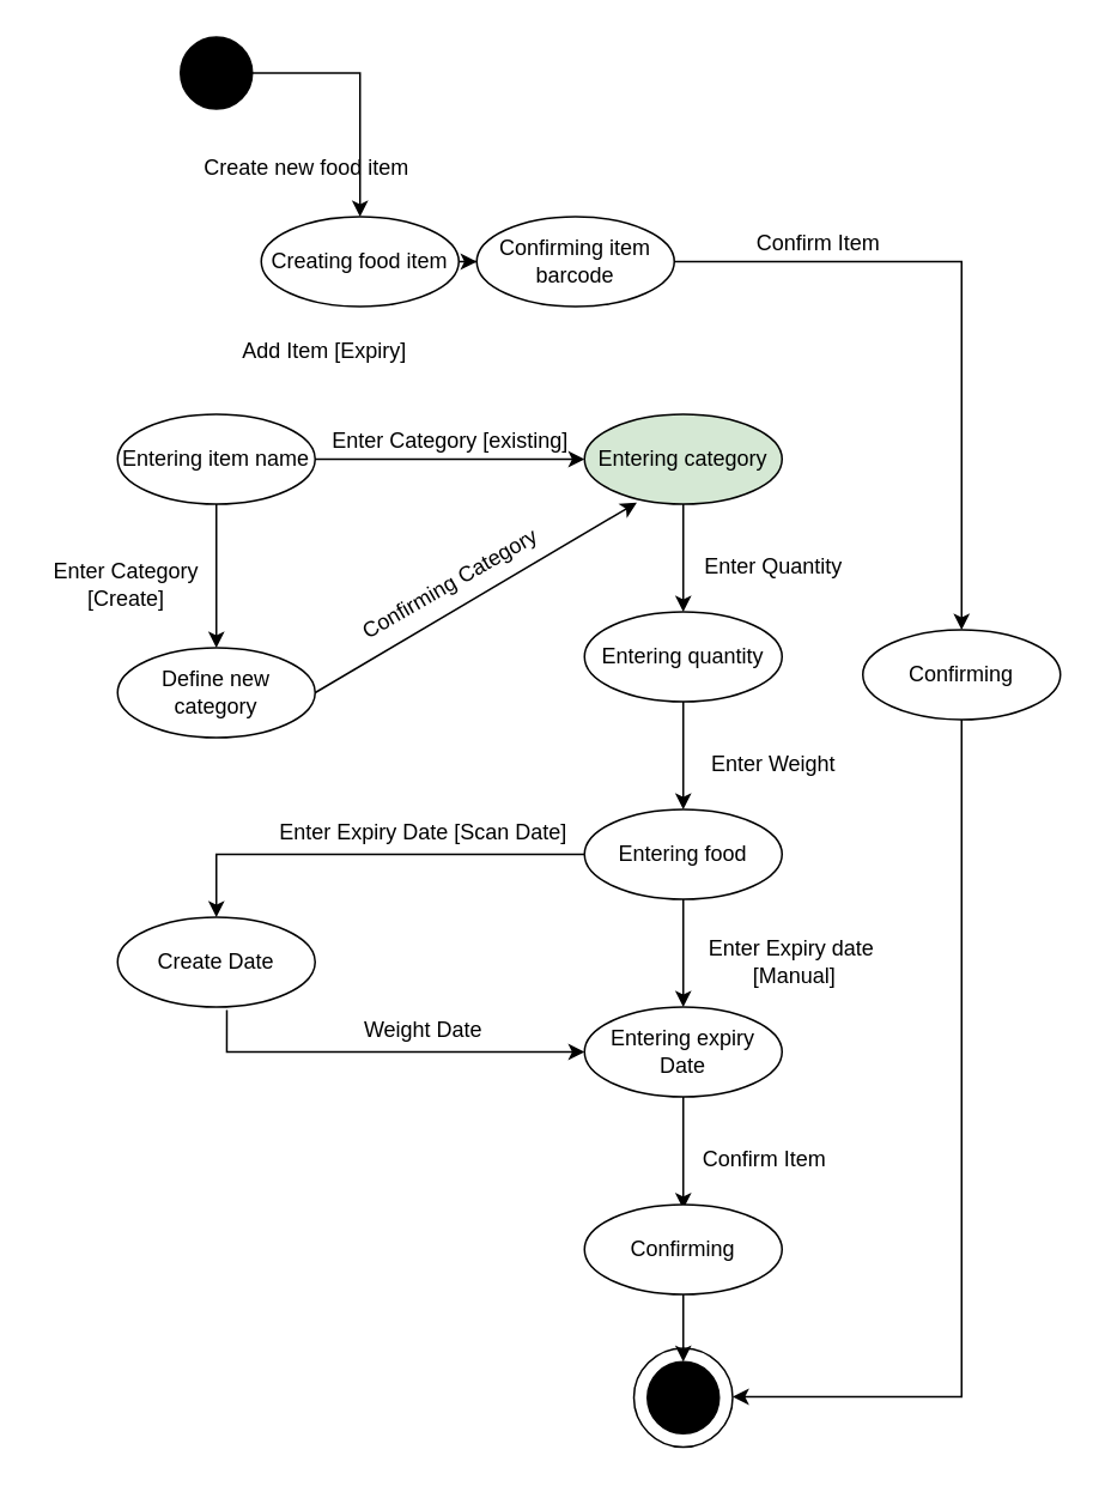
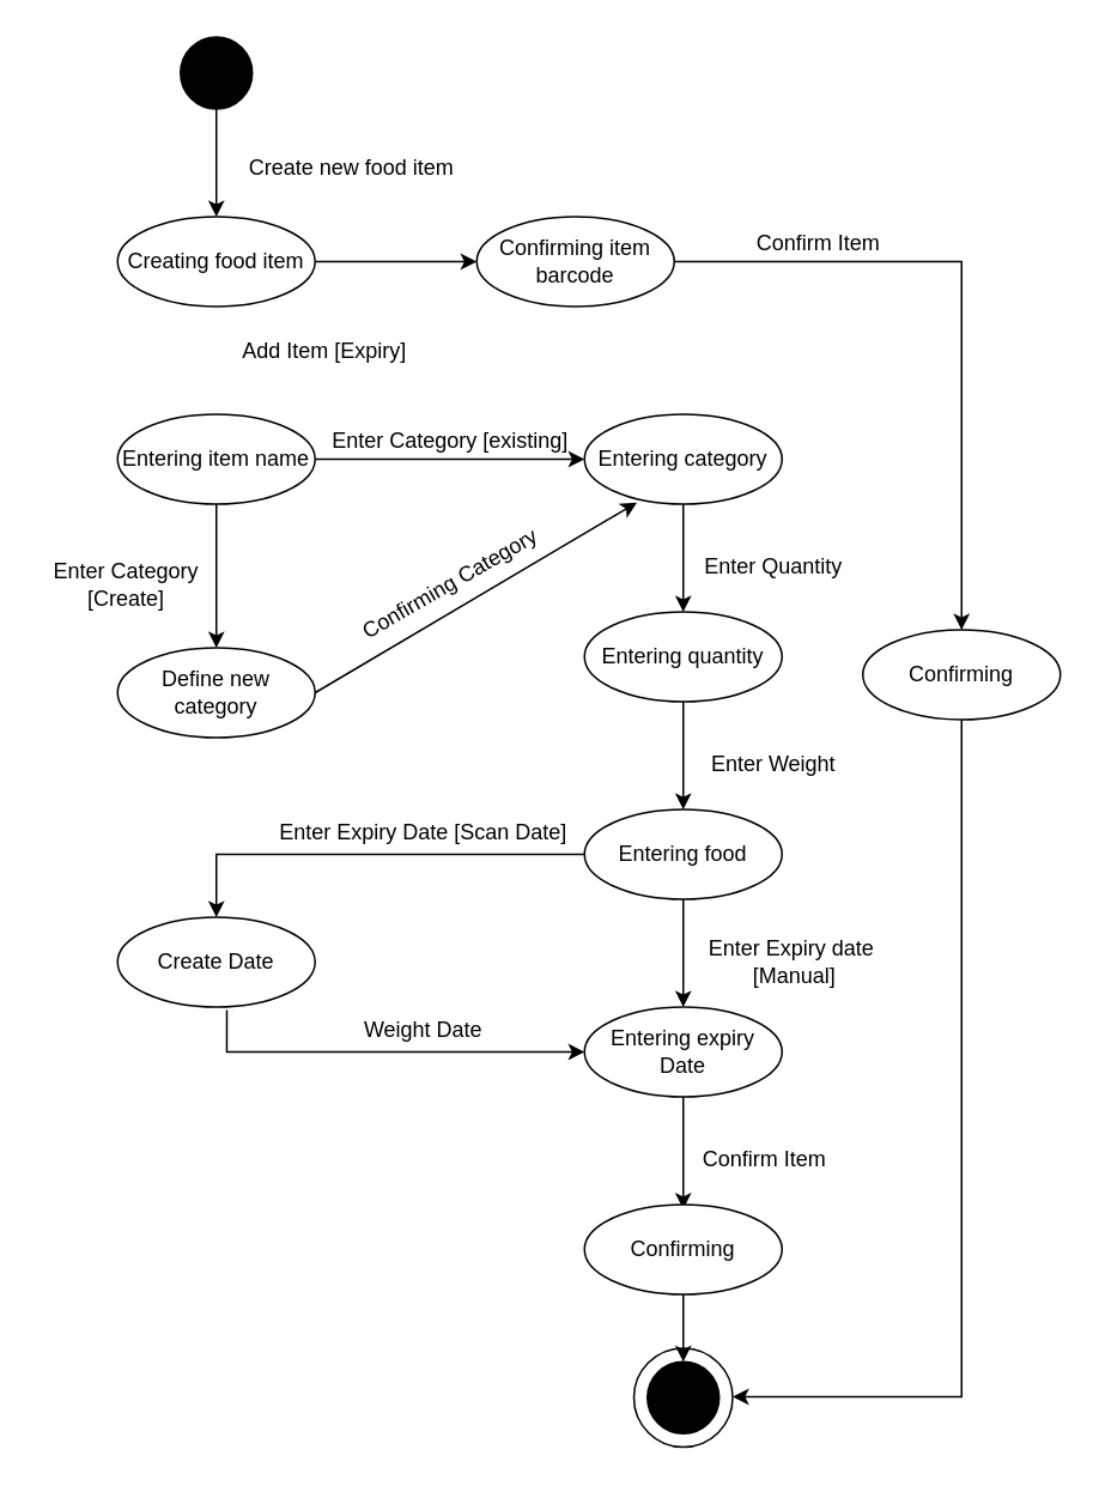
  <mxCell id="0" />
  <mxCell id="1" parent="0" />
  <mxCell id="2" style="edgeStyle=orthogonalEdgeStyle;rounded=0;orthogonalLoop=1;jettySize=auto;html=1;" edge="1" parent="1" source="3" target="5"><mxGeometry relative="1" as="geometry" /></mxCell>
  <mxCell id="3" value="" style="ellipse;whiteSpace=wrap;html=1;aspect=fixed;fillColor=#000000;" vertex="1" parent="1"><mxGeometry x="100" y="20" width="40" height="40" as="geometry" /></mxCell>
  <mxCell id="4" style="edgeStyle=orthogonalEdgeStyle;rounded=0;orthogonalLoop=1;jettySize=auto;html=1;entryX=0;entryY=0.5;entryDx=0;entryDy=0;" edge="1" parent="1" source="5" target="10"><mxGeometry relative="1" as="geometry" /></mxCell>
- <mxCell id="5" value="&lt;div&gt;Creating food item&lt;/div&gt;" style="ellipse;whiteSpace=wrap;html=1;" vertex="1" parent="1"><mxGeometry x="145" y="120" width="110" height="50" as="geometry" /></mxCell>
+ <mxCell id="5" value="&lt;div&gt;Creating food item&lt;/div&gt;" style="ellipse;whiteSpace=wrap;html=1;" vertex="1" parent="1"><mxGeometry x="65" y="120" width="110" height="50" as="geometry" /></mxCell>
  <mxCell id="6" style="edgeStyle=orthogonalEdgeStyle;rounded=0;orthogonalLoop=1;jettySize=auto;html=1;entryX=0;entryY=0.5;entryDx=0;entryDy=0;" edge="1" parent="1" source="8" target="12"><mxGeometry relative="1" as="geometry" /></mxCell>
  <mxCell id="7" style="edgeStyle=orthogonalEdgeStyle;rounded=0;orthogonalLoop=1;jettySize=auto;html=1;entryX=0.5;entryY=0;entryDx=0;entryDy=0;" edge="1" parent="1" source="8" target="13"><mxGeometry relative="1" as="geometry" /></mxCell>
  <mxCell id="8" value="&lt;div&gt;Entering item name&lt;br&gt;&lt;/div&gt;" style="ellipse;whiteSpace=wrap;html=1;" vertex="1" parent="1"><mxGeometry x="65" y="230" width="110" height="50" as="geometry" /></mxCell>
  <mxCell id="9" value="" style="edgeStyle=orthogonalEdgeStyle;rounded=0;orthogonalLoop=1;jettySize=auto;html=1;" edge="1" parent="1" source="10" target="17"><mxGeometry relative="1" as="geometry" /></mxCell>
  <mxCell id="10" value="Confirming item barcode" style="ellipse;whiteSpace=wrap;html=1;" vertex="1" parent="1"><mxGeometry x="265" y="120" width="110" height="50" as="geometry" /></mxCell>
  <mxCell id="11" value="" style="edgeStyle=orthogonalEdgeStyle;rounded=0;orthogonalLoop=1;jettySize=auto;html=1;" edge="1" parent="1" source="12" target="15"><mxGeometry relative="1" as="geometry" /></mxCell>
- <mxCell id="12" value="Entering category" style="ellipse;whiteSpace=wrap;html=1;fillColor=#d5e8d4;" vertex="1" parent="1"><mxGeometry x="325" y="230" width="110" height="50" as="geometry" /></mxCell>
+ <mxCell id="12" value="Entering category" style="ellipse;whiteSpace=wrap;html=1;" vertex="1" parent="1"><mxGeometry x="325" y="230" width="110" height="50" as="geometry" /></mxCell>
  <mxCell id="13" value="Define new category" style="ellipse;whiteSpace=wrap;html=1;" vertex="1" parent="1"><mxGeometry x="65" y="360" width="110" height="50" as="geometry" /></mxCell>
  <mxCell id="14" value="" style="edgeStyle=orthogonalEdgeStyle;rounded=0;orthogonalLoop=1;jettySize=auto;html=1;" edge="1" parent="1" source="15" target="20"><mxGeometry relative="1" as="geometry" /></mxCell>
  <mxCell id="15" value="Entering quantity" style="ellipse;whiteSpace=wrap;html=1;" vertex="1" parent="1"><mxGeometry x="325" y="340" width="110" height="50" as="geometry" /></mxCell>
  <mxCell id="16" style="edgeStyle=orthogonalEdgeStyle;rounded=0;orthogonalLoop=1;jettySize=auto;html=1;" edge="1" parent="1" source="17" target="39"><mxGeometry relative="1" as="geometry"><Array as="points"><mxPoint x="535" y="777" /></Array></mxGeometry></mxCell>
  <mxCell id="17" value="Confirming" style="ellipse;whiteSpace=wrap;html=1;" vertex="1" parent="1"><mxGeometry x="480" y="350" width="110" height="50" as="geometry" /></mxCell>
  <mxCell id="18" value="" style="edgeStyle=orthogonalEdgeStyle;rounded=0;orthogonalLoop=1;jettySize=auto;html=1;" edge="1" parent="1" source="20" target="22"><mxGeometry relative="1" as="geometry" /></mxCell>
  <mxCell id="19" style="edgeStyle=orthogonalEdgeStyle;rounded=0;orthogonalLoop=1;jettySize=auto;html=1;entryX=0.5;entryY=0;entryDx=0;entryDy=0;" edge="1" parent="1" source="20" target="24"><mxGeometry relative="1" as="geometry" /></mxCell>
  <mxCell id="20" value="Entering food" style="ellipse;whiteSpace=wrap;html=1;" vertex="1" parent="1"><mxGeometry x="325" y="450" width="110" height="50" as="geometry" /></mxCell>
  <mxCell id="21" value="" style="edgeStyle=orthogonalEdgeStyle;rounded=0;orthogonalLoop=1;jettySize=auto;html=1;" edge="1" parent="1" source="22"><mxGeometry relative="1" as="geometry"><mxPoint x="380" y="672.5" as="targetPoint" /></mxGeometry></mxCell>
  <mxCell id="22" value="Entering expiry Date" style="ellipse;whiteSpace=wrap;html=1;" vertex="1" parent="1"><mxGeometry x="325" y="560" width="110" height="50" as="geometry" /></mxCell>
  <mxCell id="23" style="edgeStyle=orthogonalEdgeStyle;rounded=0;orthogonalLoop=1;jettySize=auto;html=1;entryX=0;entryY=0.5;entryDx=0;entryDy=0;exitX=0.553;exitY=1.033;exitDx=0;exitDy=0;exitPerimeter=0;" edge="1" parent="1" source="24" target="22"><mxGeometry relative="1" as="geometry"><Array as="points"><mxPoint x="126" y="585" /></Array></mxGeometry></mxCell>
  <mxCell id="24" value="Create Date" style="ellipse;whiteSpace=wrap;html=1;" vertex="1" parent="1"><mxGeometry x="65" y="510" width="110" height="50" as="geometry" /></mxCell>
  <mxCell id="25" value="" style="endArrow=classic;html=1;rounded=0;entryX=0.265;entryY=0.983;entryDx=0;entryDy=0;entryPerimeter=0;exitX=1;exitY=0.5;exitDx=0;exitDy=0;" edge="1" parent="1" source="13" target="12"><mxGeometry width="50" height="50" relative="1" as="geometry"><mxPoint x="175" y="366.65" as="sourcePoint" /><mxPoint x="298.32" y="250" as="targetPoint" /></mxGeometry></mxCell>
- <mxCell id="26" value="&lt;div&gt;Create new food item&lt;/div&gt;" style="text;html=1;align=center;verticalAlign=middle;resizable=0;points=[];autosize=1;strokeColor=none;fillColor=none;" vertex="1" parent="1"><mxGeometry x="100" y="78" width="140" height="30" as="geometry" /></mxCell>
+ <mxCell id="26" value="&lt;div&gt;Create new food item&lt;/div&gt;" style="text;html=1;align=center;verticalAlign=middle;resizable=0;points=[];autosize=1;strokeColor=none;fillColor=none;" vertex="1" parent="1"><mxGeometry x="125" y="78" width="140" height="30" as="geometry" /></mxCell>
  <mxCell id="27" value="Add Item [Expiry]" style="text;html=1;align=center;verticalAlign=middle;resizable=0;points=[];autosize=1;strokeColor=none;fillColor=none;" vertex="1" parent="1"><mxGeometry x="120" y="180" width="120" height="30" as="geometry" /></mxCell>
  <mxCell id="28" value="&lt;div&gt;Enter Category [existing]&lt;/div&gt;" style="text;html=1;align=center;verticalAlign=middle;resizable=0;points=[];autosize=1;strokeColor=none;fillColor=none;" vertex="1" parent="1"><mxGeometry x="175" y="230" width="150" height="30" as="geometry" /></mxCell>
  <mxCell id="29" value="Enter Category [Create]" style="text;strokeColor=none;align=center;fillColor=none;html=1;verticalAlign=middle;whiteSpace=wrap;rounded=0;" vertex="1" parent="1"><mxGeometry x="20" y="310" width="100" height="30" as="geometry" /></mxCell>
  <mxCell id="30" value="&lt;div&gt;Confirming Category&lt;/div&gt;" style="text;html=1;align=center;verticalAlign=middle;resizable=0;points=[];autosize=1;strokeColor=none;fillColor=none;rotation=-30;" vertex="1" parent="1"><mxGeometry x="185" y="310" width="130" height="30" as="geometry" /></mxCell>
  <mxCell id="31" value="&lt;div&gt;Enter Quantity&lt;/div&gt;" style="text;html=1;align=center;verticalAlign=middle;resizable=0;points=[];autosize=1;strokeColor=none;fillColor=none;" vertex="1" parent="1"><mxGeometry x="380" y="300" width="100" height="30" as="geometry" /></mxCell>
  <mxCell id="32" value="Enter Weight" style="text;html=1;align=center;verticalAlign=middle;resizable=0;points=[];autosize=1;strokeColor=none;fillColor=none;" vertex="1" parent="1"><mxGeometry x="385" y="410" width="90" height="30" as="geometry" /></mxCell>
  <mxCell id="33" value="&lt;div&gt;Enter Expiry date&lt;/div&gt;&lt;div&gt;&amp;nbsp;[Manual]&lt;/div&gt;" style="text;html=1;align=center;verticalAlign=middle;resizable=0;points=[];autosize=1;strokeColor=none;fillColor=none;" vertex="1" parent="1"><mxGeometry x="380" y="515" width="120" height="40" as="geometry" /></mxCell>
  <mxCell id="34" value="Enter Expiry Date [Scan Date]" style="text;html=1;align=center;verticalAlign=middle;resizable=0;points=[];autosize=1;strokeColor=none;fillColor=none;" vertex="1" parent="1"><mxGeometry x="145" y="448" width="180" height="30" as="geometry" /></mxCell>
  <mxCell id="35" value="Weight Date" style="text;html=1;align=center;verticalAlign=middle;resizable=0;points=[];autosize=1;strokeColor=none;fillColor=none;" vertex="1" parent="1"><mxGeometry x="190" y="558" width="90" height="30" as="geometry" /></mxCell>
  <mxCell id="36" value="Confirm Item" style="text;html=1;align=center;verticalAlign=middle;resizable=0;points=[];autosize=1;strokeColor=none;fillColor=none;" vertex="1" parent="1"><mxGeometry x="380" y="630" width="90" height="30" as="geometry" /></mxCell>
  <mxCell id="37" value="Confirm Item" style="text;html=1;align=center;verticalAlign=middle;resizable=0;points=[];autosize=1;strokeColor=none;fillColor=none;" vertex="1" parent="1"><mxGeometry x="410" y="120" width="90" height="30" as="geometry" /></mxCell>
  <mxCell id="38" value="" style="group" vertex="1" connectable="0" parent="1"><mxGeometry x="352.5" y="750" width="55" height="55" as="geometry" /></mxCell>
  <mxCell id="39" value="" style="ellipse;whiteSpace=wrap;html=1;aspect=fixed;gradientColor=default;fillColor=none;" vertex="1" parent="38"><mxGeometry width="55" height="55" as="geometry" /></mxCell>
  <mxCell id="40" value="" style="ellipse;whiteSpace=wrap;html=1;aspect=fixed;fillColor=#000000;" vertex="1" parent="38"><mxGeometry x="7.5" y="7.5" width="40" height="40" as="geometry" /></mxCell>
  <mxCell id="41" value="" style="edgeStyle=orthogonalEdgeStyle;rounded=0;orthogonalLoop=1;jettySize=auto;html=1;" edge="1" parent="1" source="42" target="40"><mxGeometry relative="1" as="geometry" /></mxCell>
  <mxCell id="42" value="Confirming" style="ellipse;whiteSpace=wrap;html=1;" vertex="1" parent="1"><mxGeometry x="325" y="670" width="110" height="50" as="geometry" /></mxCell>
